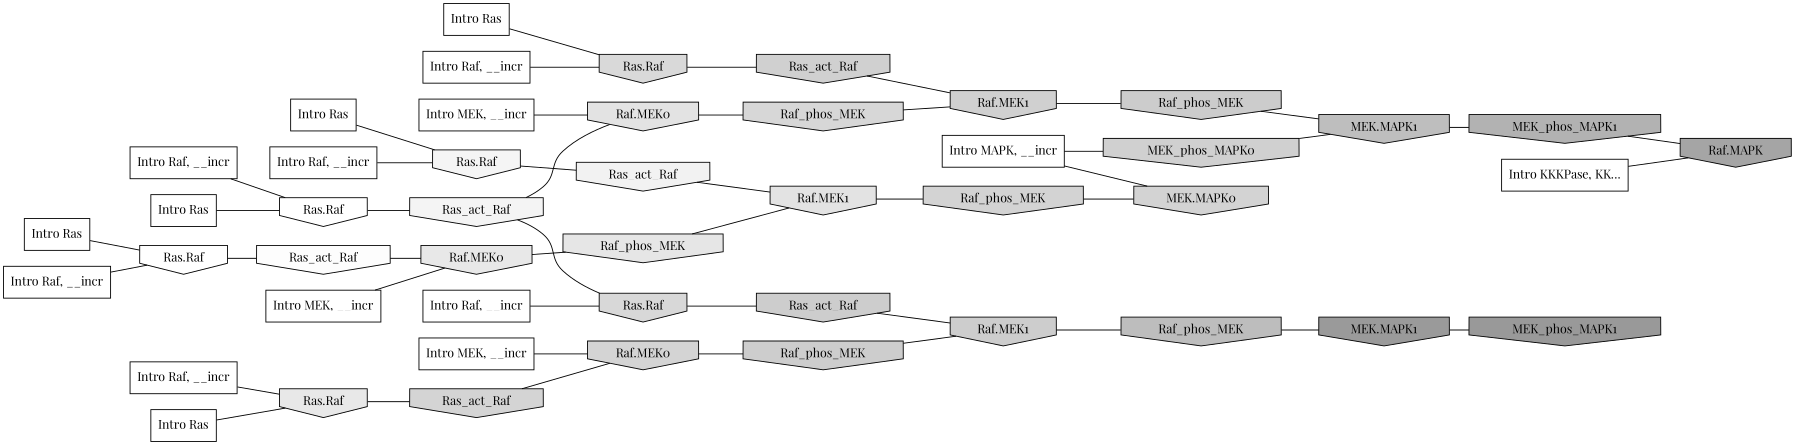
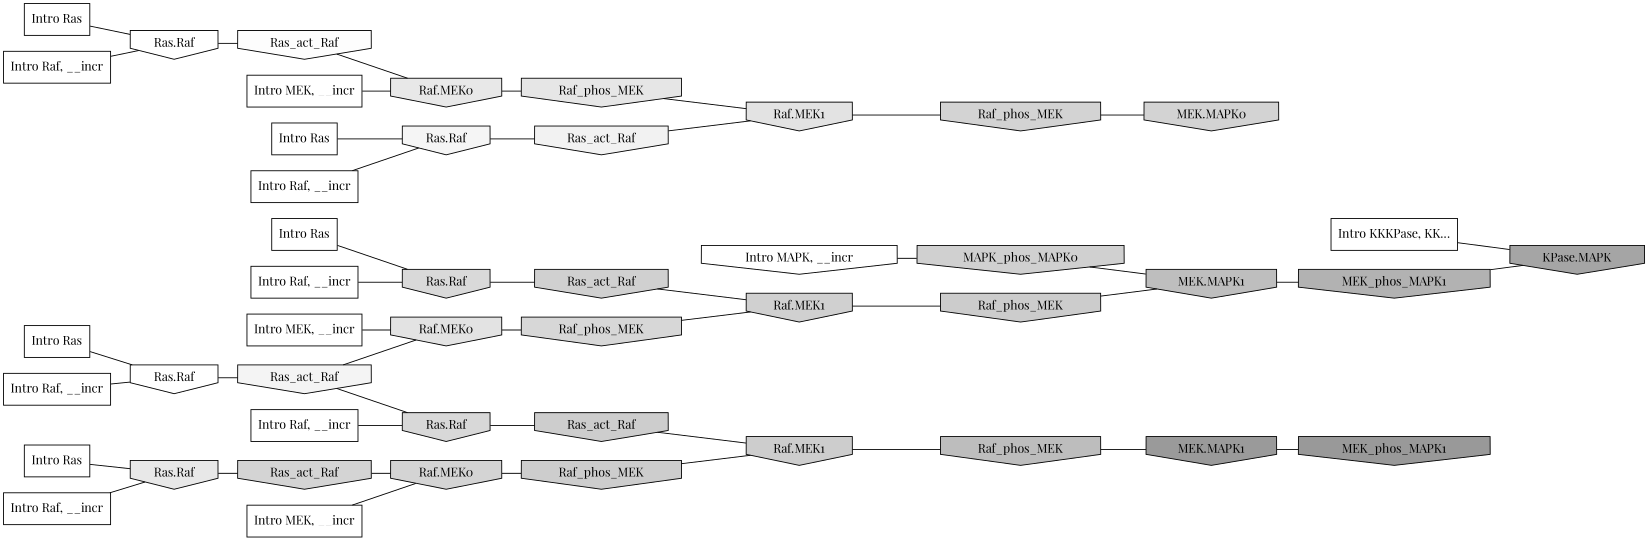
  digraph {
    fontname="Playfair Display"
    rankdir=LR
    ranksep=0.30
    node [fillcolor="0.000 0.000 1.000" fontname="Playfair Display" shape=invhouse style=filled]
    edge [color="0.000 0.000 0.000" dir=none fontname="Playfair Display"]
    n1 [label="Intro Ras" shape=rectangle]
    n2 [fillcolor="0.000 0.000 0.851" label="Ras.Raf"]
    n3 [fillcolor="0.000 0.000 0.815" label=Ras_act_Raf]
    n4 [label="Intro Ras" shape=rectangle]
    n5 [label="Ras.Raf"]
    n6 [fillcolor="0.000 0.000 0.990" label=Ras_act_Raf]
    n7 [label="Intro Ras" shape=rectangle]
    n8 [fillcolor="0.000 0.000 0.958" label="Ras.Raf"]
    n9 [fillcolor="0.000 0.000 0.947" label=Ras_act_Raf]
    n10 [label="Intro Ras" shape=rectangle]
    n11 [fillcolor="0.000 0.000 0.909" label="Ras.Raf"]
    n12 [fillcolor="0.000 0.000 0.829" label=Ras_act_Raf]
    n13 [label="Intro Ras" shape=rectangle]
    n14 [label="Ras.Raf"]
    n15 [fillcolor="0.000 0.000 0.957" label=Ras_act_Raf]
    n16 [label="Intro Raf, __incr" shape=rectangle]
    n17 [label="Intro Raf, __incr" shape=rectangle]
    n18 [label="Intro Raf, __incr" shape=rectangle]
    n19 [label="Intro Raf, __incr" shape=rectangle]
    n20 [fillcolor="0.000 0.000 0.844" label="Ras.Raf"]
    n21 [fillcolor="0.000 0.000 0.802" label=Ras_act_Raf]
    n22 [label="Intro Raf, __incr" shape=rectangle]
    n23 [label="Intro Raf, __incr" shape=rectangle]
    n24 [label="Intro MEK, __incr" shape=rectangle]
    n25 [fillcolor="0.000 0.000 0.829" label="Raf.MEK0"]
    n26 [fillcolor="0.000 0.000 0.804" label=Raf_phos_MEK]
    n27 [label="Intro MEK, __incr" shape=rectangle]
    n28 [fillcolor="0.000 0.000 0.889" label="Raf.MEK0"]
    n29 [fillcolor="0.000 0.000 0.840" label=Raf_phos_MEK]
    n30 [label="Intro MEK, __incr" shape=rectangle]
    n31 [fillcolor="0.000 0.000 0.907" label="Raf.MEK0"]
    n32 [fillcolor="0.000 0.000 0.902" label=Raf_phos_MEK]
-   n33 [label="Intro MAPK, __incr" shape=rectangle]
+   n33 [label="Intro MAPK, __incr"]
    n34 [fillcolor="0.000 0.000 0.825" label="MEK.MAPK0"]
-   n35 [fillcolor="0.000 0.000 0.813" label=MEK_phos_MAPK0]
+   n35 [fillcolor="0.000 0.000 0.813" label=MAPK_phos_MAPK0]
    n36 [label="Intro KKKPase, KK..." shape=rectangle]
-   n37 [fillcolor="0.000 0.000 0.646" label="Raf.MAPK"]
+   n37 [fillcolor="0.000 0.000 0.646" label="KPase.MAPK"]
    n38 [fillcolor="0.000 0.000 0.890" label="Raf.MEK1"]
    n39 [fillcolor="0.000 0.000 0.825" label=Raf_phos_MEK]
    n40 [fillcolor="0.000 0.000 0.814" label="Raf.MEK1"]
    n41 [fillcolor="0.000 0.000 0.802" label="Raf.MEK1"]
    n42 [fillcolor="0.000 0.000 0.799" label=Raf_phos_MEK]
    n43 [fillcolor="0.000 0.000 0.746" label="MEK.MAPK1"]
    n44 [fillcolor="0.000 0.000 0.699" label=MEK_phos_MAPK1]
    n45 [fillcolor="0.000 0.000 0.740" label=Raf_phos_MEK]
    n46 [fillcolor="0.000 0.000 0.602" label="MEK.MAPK1"]
    n47 [fillcolor="0.000 0.000 0.600" label=MEK_phos_MAPK1]
    n1 -> n2
    n2 -> n3
    n3 -> n40
    n4 -> n5
    n5 -> n6
    n6 -> n31
    n7 -> n8
    n8 -> n9
    n9 -> n38
    n10 -> n11
    n11 -> n12
    n12 -> n25
    n13 -> n14
    n14 -> n15
    n15 -> n20
    n15 -> n28
    n16 -> n5
    n17 -> n14
    n18 -> n8
    n19 -> n20
    n20 -> n21
    n21 -> n41
    n22 -> n2
    n23 -> n11
    n24 -> n25
    n25 -> n26
    n26 -> n41
    n27 -> n28
    n28 -> n29
    n29 -> n40
    n30 -> n31
    n31 -> n32
    n32 -> n38
-   n33 -> n34
    n33 -> n35
    n35 -> n43
    n36 -> n37
    n38 -> n39
    n39 -> n34
    n40 -> n42
    n41 -> n45
    n42 -> n43
    n43 -> n44
    n44 -> n37
    n45 -> n46
    n46 -> n47
  }
